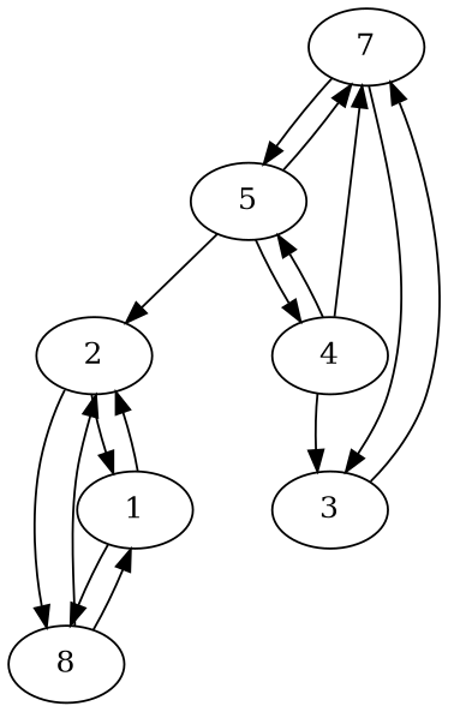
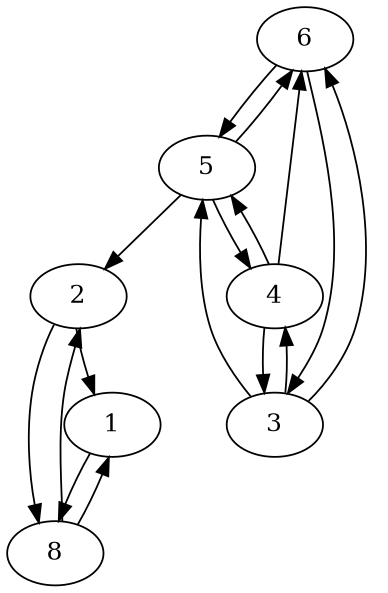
  digraph {
-   n1 [label=7]
+   n1 [label=6]
    n2 [label=5]
    n3 [label=3]
    n4 [label=4]
    n5 [label=2]
    n6 [label=1]
    n7 [label=8]
    n1 -> n2
    n1 -> n3
    n2 -> n1
    n2 -> n4
    n2 -> n5
    n3 -> n1
+   n3 -> n2
+   n3 -> n4
    n4 -> n1
    n4 -> n2
    n4 -> n3
    n5 -> n6
    n5 -> n7
-   n6 -> n5
    n6 -> n7
    n7 -> n5
    n7 -> n6
  }
